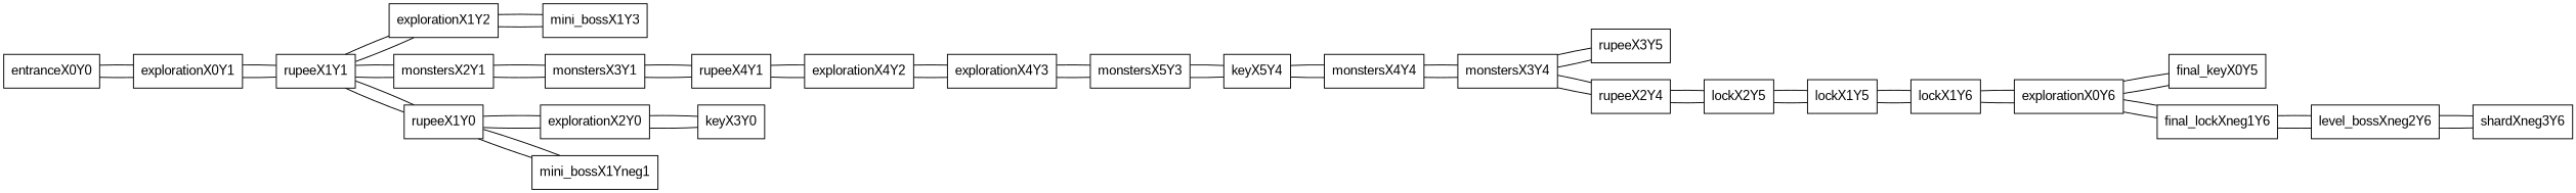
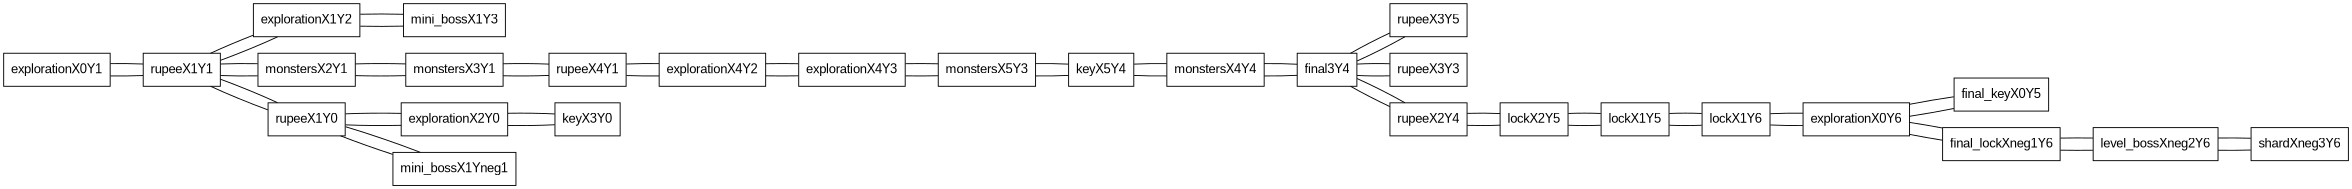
  graph {
    fontname="Liberation Sans"
    rankdir=LR
    node [fontname="Liberation Sans" shape=box]
    edge [fontname="Liberation Sans"]
-   entranceX0Y0
    explorationX0Y1
    rupeeX1Y1
    explorationX1Y2
    monstersX2Y1
    rupeeX1Y0
    mini_bossX1Y3
    monstersX3Y1
    explorationX2Y0
    mini_bossX1Yneg1
    rupeeX4Y1
    keyX3Y0
    explorationX4Y2
    explorationX4Y3
    monstersX5Y3
    keyX5Y4
    monstersX4Y4
-   monstersX3Y4
+   monstersX3Y4 [label=final3Y4]
    rupeeX3Y5
+   rupeeX3Y3
    rupeeX2Y4
    lockX2Y5
    lockX1Y5
    lockX1Y6
    explorationX0Y6
    final_keyX0Y5
    final_lockXneg1Y6
    level_bossXneg2Y6
    shardXneg3Y6
-   entranceX0Y0 -- explorationX0Y1
-   explorationX0Y1 -- entranceX0Y0
    explorationX0Y1 -- rupeeX1Y1
    rupeeX1Y1 -- explorationX0Y1
    rupeeX1Y1 -- explorationX1Y2
    rupeeX1Y1 -- monstersX2Y1
    rupeeX1Y1 -- rupeeX1Y0
    explorationX1Y2 -- rupeeX1Y1
    explorationX1Y2 -- mini_bossX1Y3
    monstersX2Y1 -- rupeeX1Y1
    monstersX2Y1 -- monstersX3Y1
    rupeeX1Y0 -- rupeeX1Y1
    rupeeX1Y0 -- explorationX2Y0
    rupeeX1Y0 -- mini_bossX1Yneg1
    mini_bossX1Y3 -- explorationX1Y2
    monstersX3Y1 -- monstersX2Y1
    monstersX3Y1 -- rupeeX4Y1
    explorationX2Y0 -- rupeeX1Y0
    explorationX2Y0 -- keyX3Y0
    mini_bossX1Yneg1 -- rupeeX1Y0
    rupeeX4Y1 -- monstersX3Y1
    rupeeX4Y1 -- explorationX4Y2
    keyX3Y0 -- explorationX2Y0
    explorationX4Y2 -- rupeeX4Y1
    explorationX4Y2 -- explorationX4Y3
    explorationX4Y3 -- explorationX4Y2
    explorationX4Y3 -- monstersX5Y3
    monstersX5Y3 -- explorationX4Y3
    monstersX5Y3 -- keyX5Y4
    keyX5Y4 -- monstersX5Y3
    keyX5Y4 -- monstersX4Y4
    monstersX4Y4 -- keyX5Y4
    monstersX4Y4 -- monstersX3Y4
    monstersX3Y4 -- monstersX4Y4
    monstersX3Y4 -- rupeeX3Y5
+   monstersX3Y4 -- rupeeX3Y3
    monstersX3Y4 -- rupeeX2Y4
    rupeeX3Y5 -- monstersX3Y4
+   rupeeX3Y3 -- monstersX3Y4
    rupeeX2Y4 -- monstersX3Y4
    rupeeX2Y4 -- lockX2Y5
    lockX2Y5 -- rupeeX2Y4
    lockX2Y5 -- lockX1Y5
    lockX1Y5 -- lockX2Y5
    lockX1Y5 -- lockX1Y6
    lockX1Y6 -- lockX1Y5
    lockX1Y6 -- explorationX0Y6
    explorationX0Y6 -- lockX1Y6
    explorationX0Y6 -- final_keyX0Y5
    explorationX0Y6 -- final_lockXneg1Y6
    final_keyX0Y5 -- explorationX0Y6
    final_lockXneg1Y6 -- explorationX0Y6
    final_lockXneg1Y6 -- level_bossXneg2Y6
    level_bossXneg2Y6 -- final_lockXneg1Y6
    level_bossXneg2Y6 -- shardXneg3Y6
    shardXneg3Y6 -- level_bossXneg2Y6
  }
